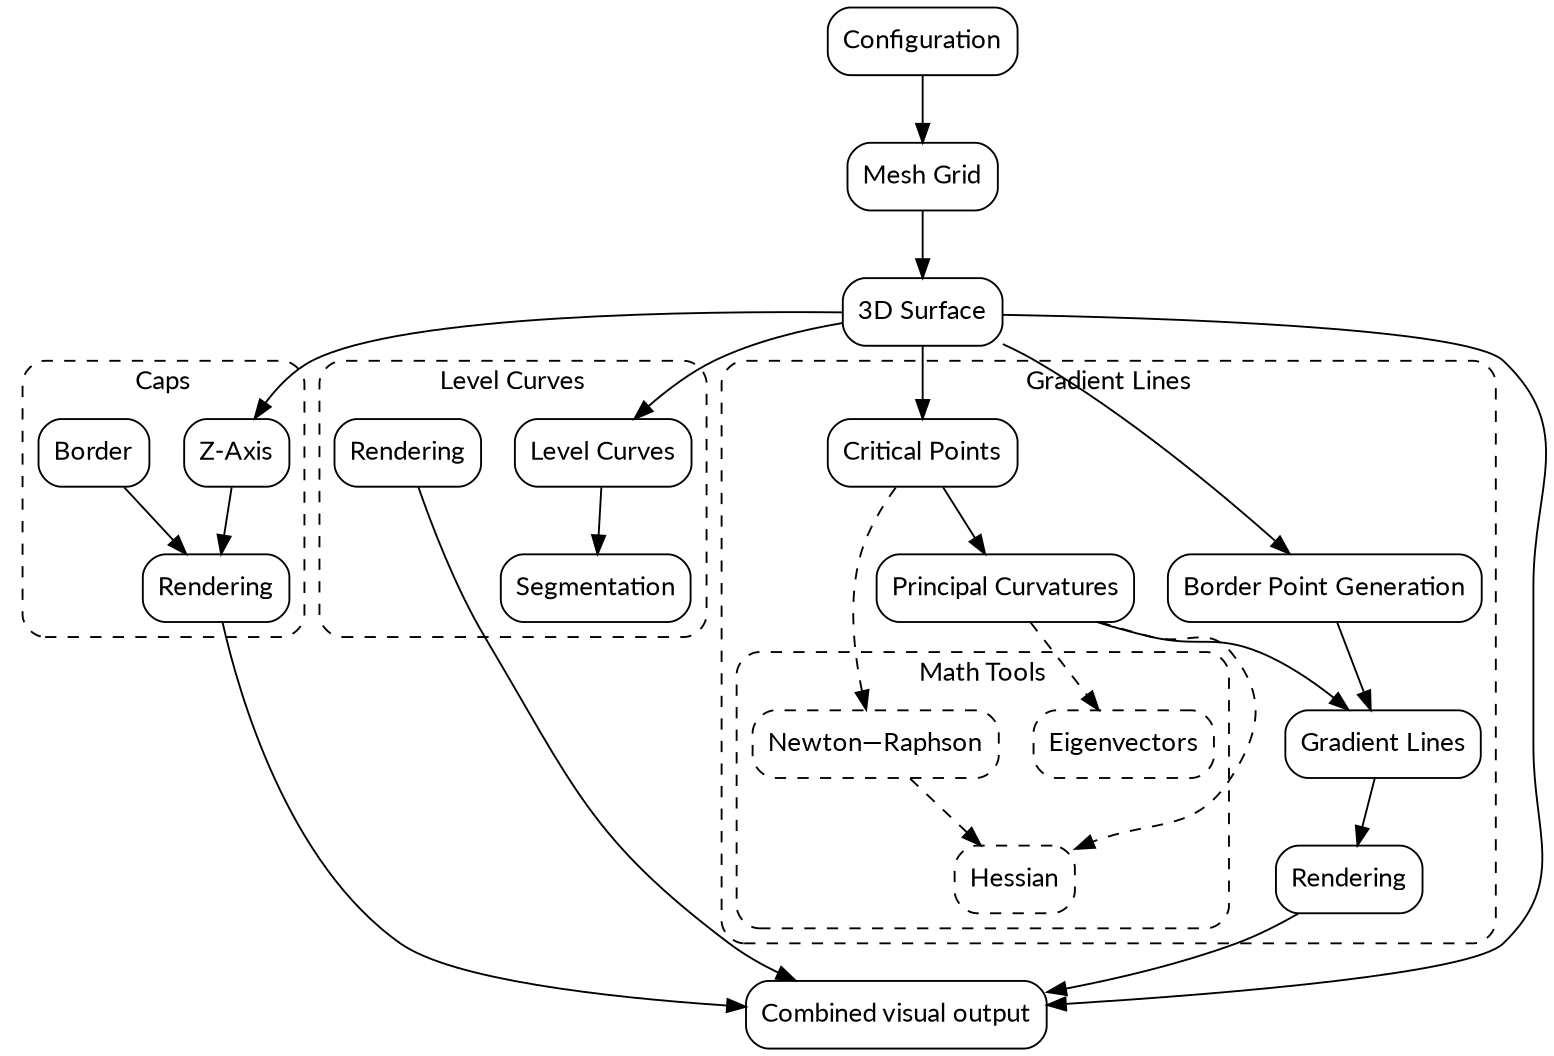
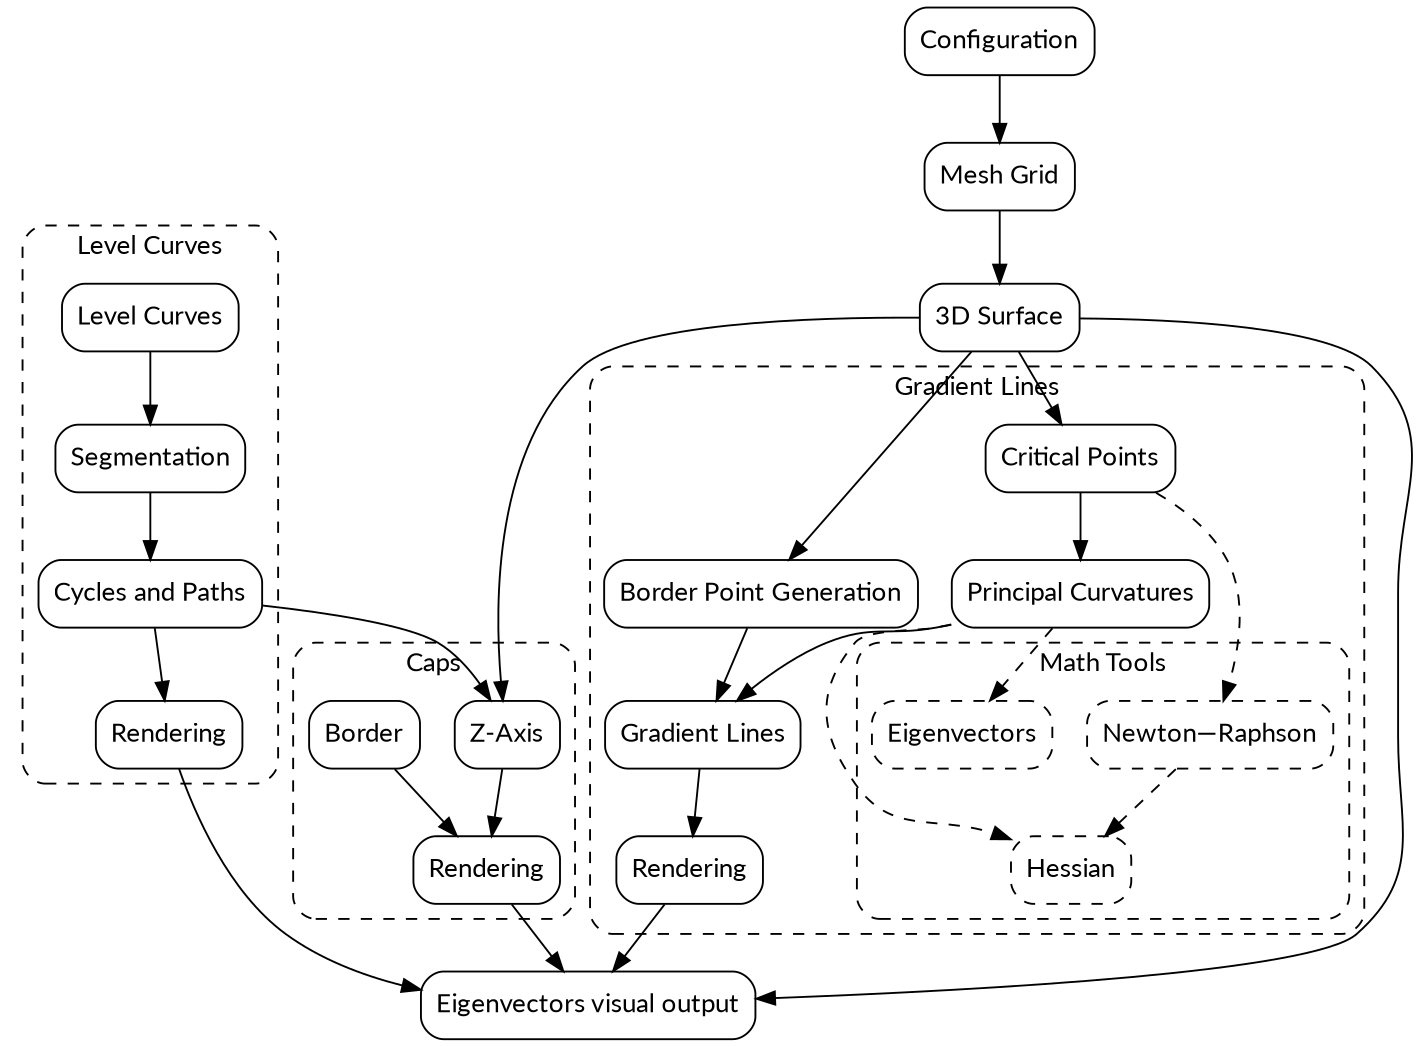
  digraph {
    fontname=Lato
    node [fontname=Lato shape=box style=rounded]
    edge [fontname=Lato]
    n1 [label="Z-Axis"]
    n2 [label=Border]
    n3 [label=Rendering]
    n4 [label="Level Curves"]
    n5 [label=Segmentation]
+   n6 [label="Cycles and Paths"]
    n7 [label=Rendering]
    n8 [label=Hessian style="dashed,rounded"]
    n9 [label=Eigenvectors style="dashed,rounded"]
    n10 [label="Newton—Raphson" style="dashed,rounded"]
    n11 [label="Critical Points"]
    n12 [label="Principal Curvatures"]
    n13 [label="Border Point Generation"]
    n14 [label="Gradient Lines"]
    n15 [label=Rendering]
-   n16 [label="Combined visual output"]
+   n16 [label="Eigenvectors visual output"]
    n17 [label=Configuration]
    n18 [label="Mesh Grid"]
    n19 [label="3D Surface"]
    subgraph cluster_1 {
      label=Caps
      style="dashed,rounded"
      n1
      n2
      n3
    }
    subgraph cluster_2 {
      label="Level Curves"
      style="dashed,rounded"
      n4
      n5
+     n6
      n7
    }
    subgraph cluster_3 {
      label="Gradient Lines"
      style="dashed,rounded"
      n11
      n12
      n13
      n14
      n15
      subgraph cluster_4 {
        label="Math Tools"
        style="dashed,rounded"
        n8
        n9
        n10
      }
    }
    n1 -> n3
    n2 -> n3
    n3 -> n16
    n4 -> n5
+   n5 -> n6
+   n6 -> n1
+   n6 -> n7
    n7 -> n16
    n10 -> n8 [style=dashed]
    n11 -> n10 [style=dashed]
    n11 -> n12
    n12 -> n8 [style=dashed]
    n12 -> n9 [style=dashed]
    n12 -> n14
    n13 -> n14
    n14 -> n15
    n15 -> n16
    n17 -> n18
    n18 -> n19
    n19 -> n1
-   n19 -> n4
    n19 -> n11
    n19 -> n13
    n19 -> n16
  }
